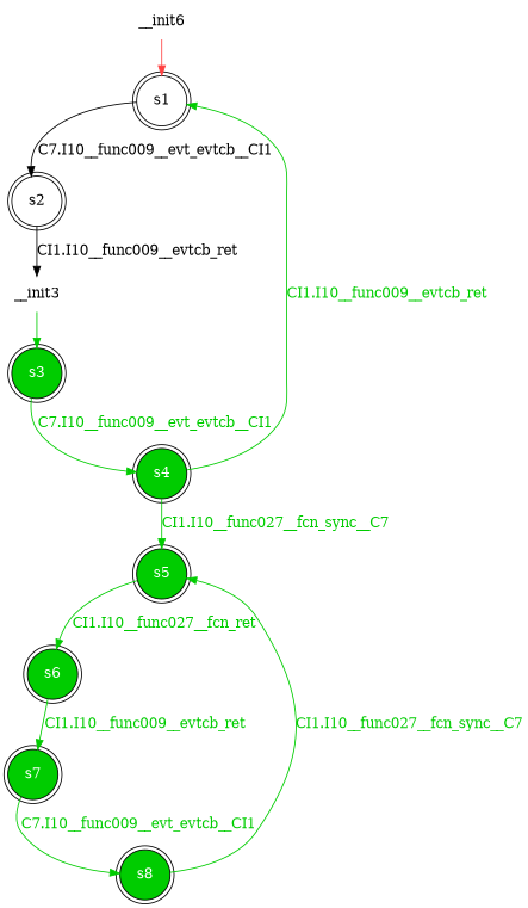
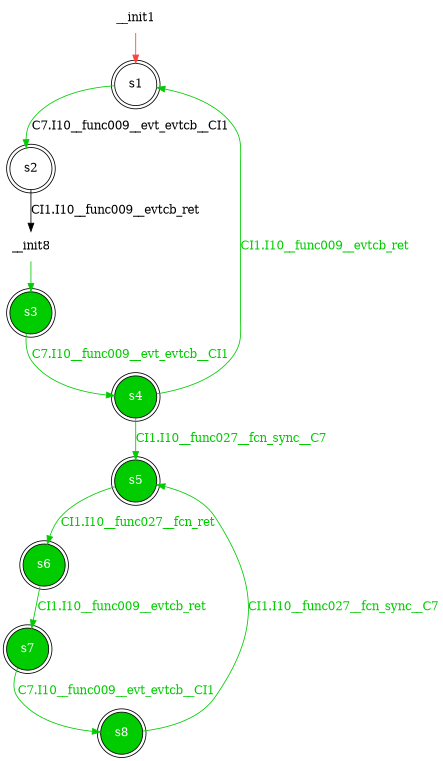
  digraph {
    node [shape=doublecircle fillcolor="#00cc00" fontcolor="#ffffff" style=filled]
    edge [color="#00cc00"]
    n1 [label=<s1> fillcolor="" fontcolor="" style=""]
    n2 [label=<s2> fillcolor="" fontcolor="" style=""]
-   __init3 [shape=none fillcolor="" fontcolor="" style=""]
+   __init3 [shape=none label=__init8 fillcolor="" fontcolor="" style=""]
    n4 [label=<s3>]
    n5 [label=<s4>]
    n6 [label=<s5>]
    n7 [label=<s6>]
    n8 [label=<s7>]
    n9 [label=<s8>]
-   __init1 [shape=none label=__init6 fillcolor="" fontcolor="" style=""]
-   n1 -> n2 [label=<<font color="#000000">C7.I10__func009__evt_evtcb__CI1</font>> color=""]
+   __init1 [shape=none fillcolor="" fontcolor="" style=""]
+   n1 -> n2 [label=<<font color="#000000">C7.I10__func009__evt_evtcb__CI1</font>>]
    n2 -> __init3 [label=<<font color="#000000">CI1.I10__func009__evtcb_ret</font>> color=""]
    __init3 -> n4
    n4 -> n5 [label=<<font color="#00cc00">C7.I10__func009__evt_evtcb__CI1</font>>]
    n5 -> n1 [label=<<font color="#00cc00">CI1.I10__func009__evtcb_ret</font>>]
    n5 -> n6 [label=<<font color="#00cc00">CI1.I10__func027__fcn_sync__C7</font>>]
    n6 -> n7 [label=<<font color="#00cc00">CI1.I10__func027__fcn_ret</font>>]
    n7 -> n8 [label=<<font color="#00cc00">CI1.I10__func009__evtcb_ret</font>>]
    n8 -> n9 [label=<<font color="#00cc00">C7.I10__func009__evt_evtcb__CI1</font>>]
    n9 -> n6 [label=<<font color="#00cc00">CI1.I10__func027__fcn_sync__C7</font>>]
    __init1 -> n1 [color="#ff4040"]
  }
